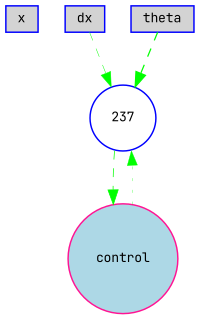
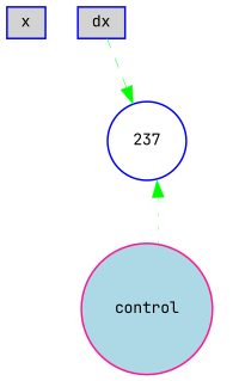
  digraph {
    fontname="JetBrains Mono"
    node [color=blue fillcolor=lightgray fontname="JetBrains Mono" fontsize=9 shape=box style=filled]
    edge [color=green fontname="JetBrains Mono" style=dashed]
    x [height=0.2 width=0.2]
    dx [height=0.2 width=0.2]
    237 [fillcolor=white height=0.2 shape=circle width=0.2]
    control [color=deeppink fillcolor=lightblue height=0.2 shape=circle width=0.2]
-   theta [height=0.2 width=0.2]
    dx -> 237 [penwidth=0.3133516170637425]
-   237 -> control [penwidth=0.49484518017678003]
    control -> 237 [penwidth=0.20411541789791282 style=dotted]
-   theta -> 237 [penwidth=0.8374532050143902]
  }
